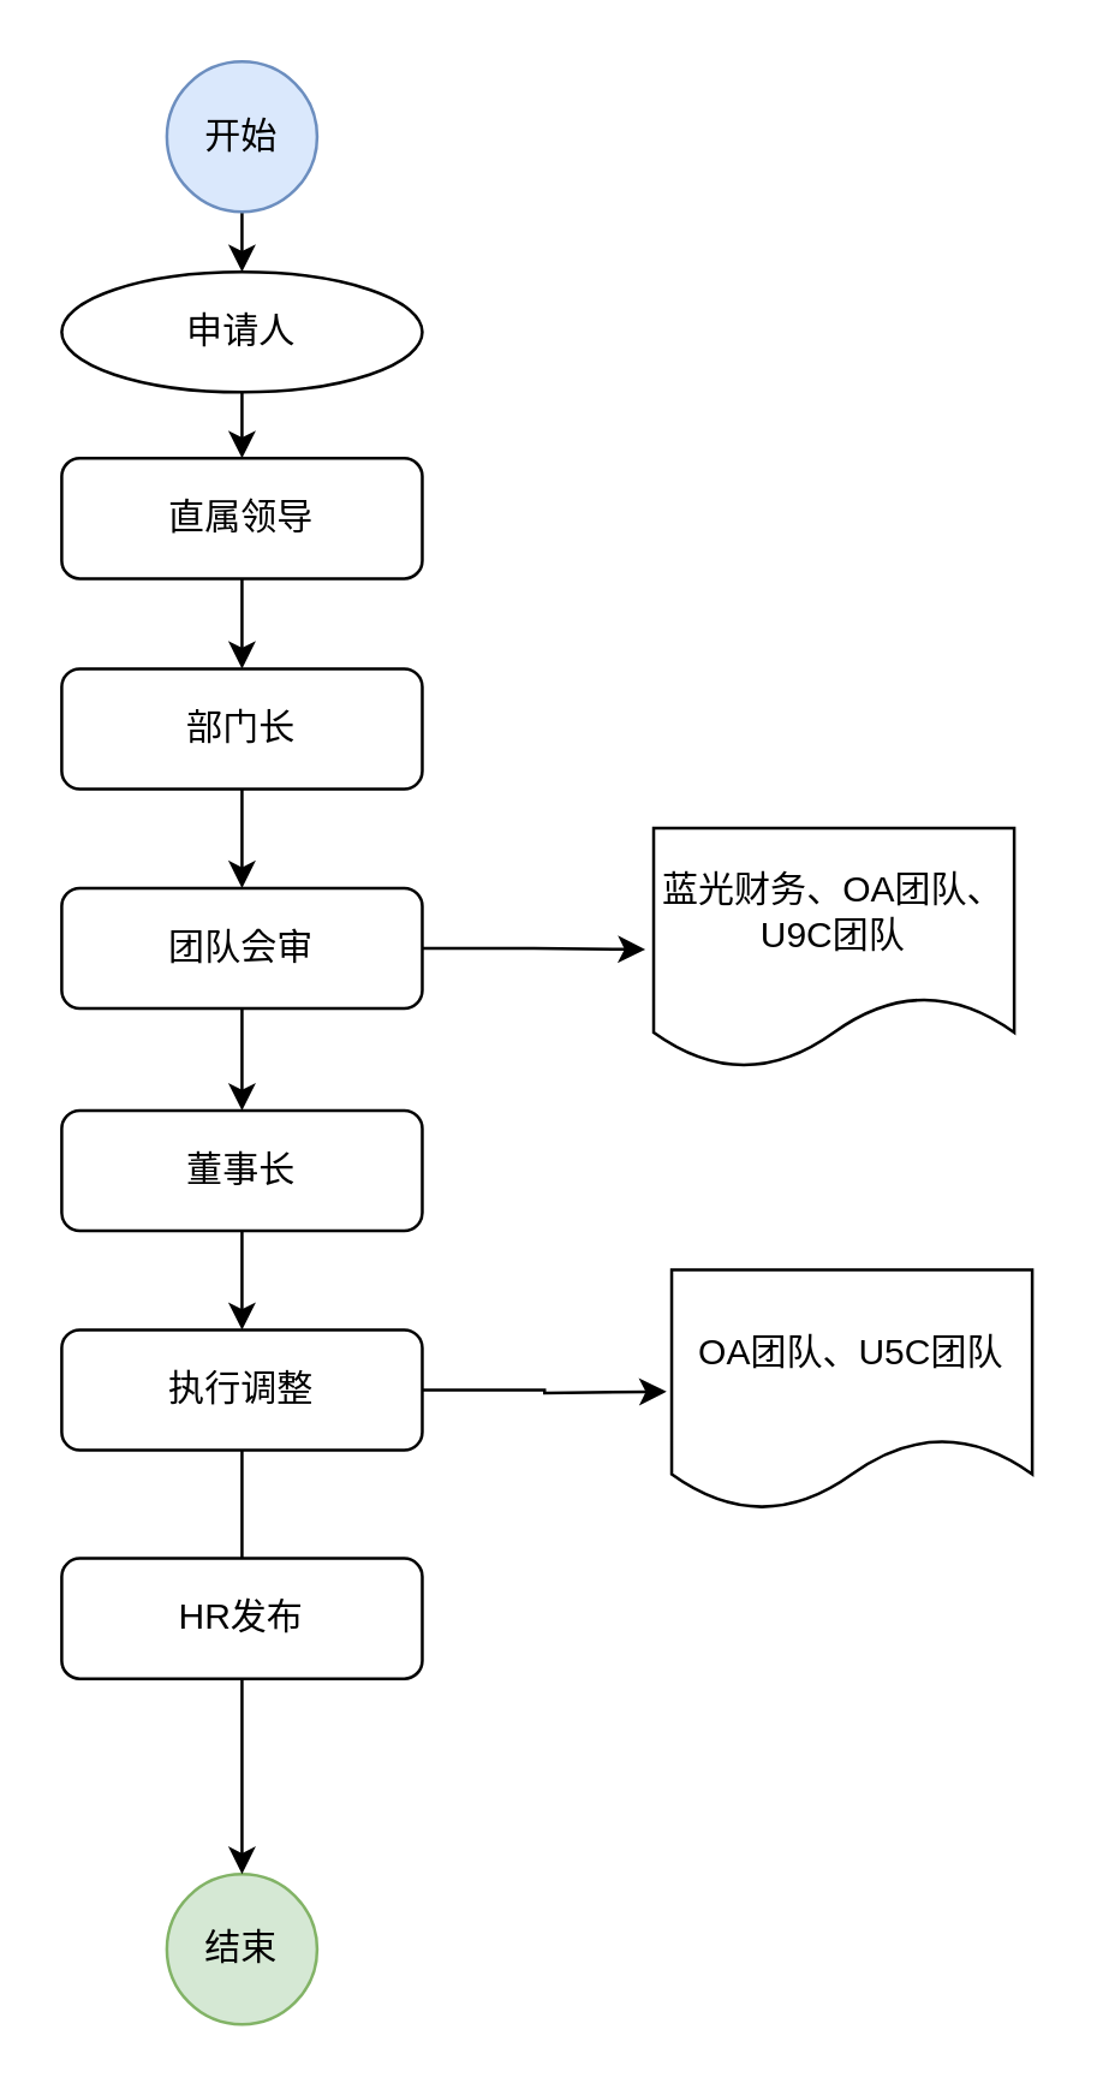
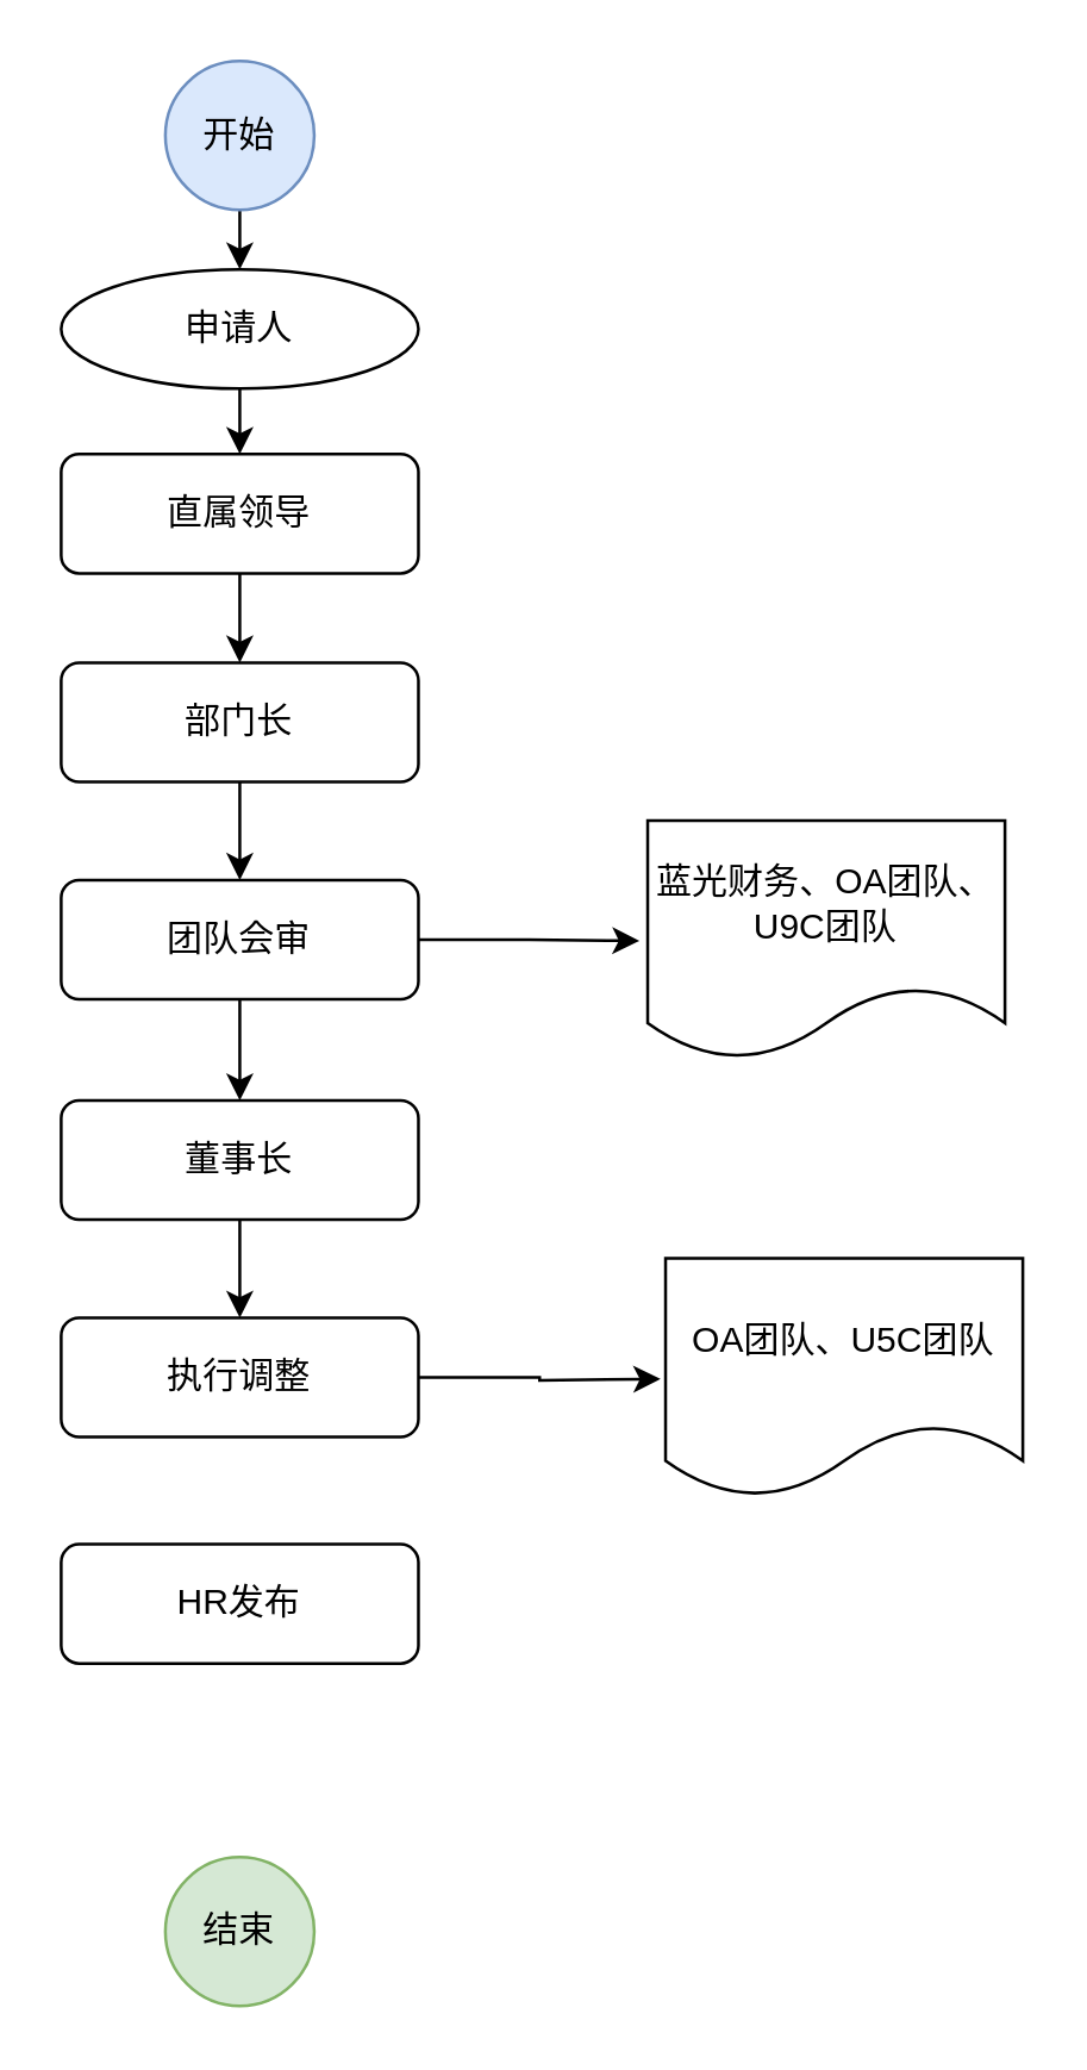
  <mxCell id="0" />
  <mxCell id="1" parent="0" />
  <mxCell id="2" style="edgeStyle=orthogonalEdgeStyle;rounded=0;orthogonalLoop=1;jettySize=auto;html=1;exitX=0.5;exitY=1;exitDx=0;exitDy=0;entryX=0.5;entryY=0;entryDx=0;entryDy=0;" parent="1" source="3" target="8" edge="1"><mxGeometry relative="1" as="geometry" /></mxCell>
  <mxCell id="3" value="申请人" style="ellipse;whiteSpace=wrap;html=1;fontSize=12;glass=0;strokeWidth=1;shadow=0;" parent="1" vertex="1"><mxGeometry x="20" y="90" width="120" height="40" as="geometry" /></mxCell>
  <mxCell id="4" style="edgeStyle=orthogonalEdgeStyle;rounded=0;orthogonalLoop=1;jettySize=auto;html=1;exitX=0.5;exitY=1;exitDx=0;exitDy=0;entryX=0.5;entryY=0;entryDx=0;entryDy=0;" parent="1" source="5" target="3" edge="1"><mxGeometry relative="1" as="geometry" /></mxCell>
  <mxCell id="5" value="开始" style="ellipse;whiteSpace=wrap;html=1;aspect=fixed;fillColor=#dae8fc;strokeColor=#6c8ebf;" parent="1" vertex="1"><mxGeometry x="55" y="20" width="50" height="50" as="geometry" /></mxCell>
  <mxCell id="6" value="结束" style="ellipse;whiteSpace=wrap;html=1;aspect=fixed;fillColor=#d5e8d4;strokeColor=#82b366;" parent="1" vertex="1"><mxGeometry x="55" y="623" width="50" height="50" as="geometry" /></mxCell>
  <mxCell id="7" style="edgeStyle=orthogonalEdgeStyle;rounded=0;orthogonalLoop=1;jettySize=auto;html=1;exitX=0.5;exitY=1;exitDx=0;exitDy=0;entryX=0.5;entryY=0;entryDx=0;entryDy=0;" parent="1" source="8" target="16" edge="1"><mxGeometry relative="1" as="geometry" /></mxCell>
  <mxCell id="8" value="直属领导" style="rounded=1;whiteSpace=wrap;html=1;fontSize=12;glass=0;strokeWidth=1;shadow=0;" parent="1" vertex="1"><mxGeometry x="20" y="152" width="120" height="40" as="geometry" /></mxCell>
  <mxCell id="9" style="edgeStyle=orthogonalEdgeStyle;rounded=0;orthogonalLoop=1;jettySize=auto;html=1;exitX=0.5;exitY=1;exitDx=0;exitDy=0;entryX=0.5;entryY=0;entryDx=0;entryDy=0;" parent="1" source="10" target="14" edge="1"><mxGeometry relative="1" as="geometry" /></mxCell>
  <mxCell id="10" value="董事长" style="rounded=1;whiteSpace=wrap;html=1;fontSize=12;glass=0;strokeWidth=1;shadow=0;" parent="1" vertex="1"><mxGeometry x="20" y="369" width="120" height="40" as="geometry" /></mxCell>
  <mxCell id="11" value="蓝光财务、OA团队、U9C团队" style="shape=document;whiteSpace=wrap;html=1;boundedLbl=1;" parent="1" vertex="1"><mxGeometry x="217" y="275" width="120" height="80" as="geometry" /></mxCell>
- <mxCell id="12" style="edgeStyle=orthogonalEdgeStyle;rounded=0;orthogonalLoop=1;jettySize=auto;html=1;exitX=0.5;exitY=1;exitDx=0;exitDy=0;entryX=0.5;entryY=0;entryDx=0;entryDy=0;" parent="1" source="14" target="6" edge="1"><mxGeometry relative="1" as="geometry" /></mxCell>
  <mxCell id="13" style="edgeStyle=orthogonalEdgeStyle;rounded=0;orthogonalLoop=1;jettySize=auto;html=1;exitX=1;exitY=0.5;exitDx=0;exitDy=0;" edge="1" parent="1" source="14"><mxGeometry relative="1" as="geometry"><mxPoint x="221.294" y="462.471" as="targetPoint" /></mxGeometry></mxCell>
  <mxCell id="14" value="执行调整" style="rounded=1;whiteSpace=wrap;html=1;fontSize=12;glass=0;strokeWidth=1;shadow=0;" parent="1" vertex="1"><mxGeometry x="20" y="442" width="120" height="40" as="geometry" /></mxCell>
  <mxCell id="15" style="edgeStyle=orthogonalEdgeStyle;rounded=0;orthogonalLoop=1;jettySize=auto;html=1;exitX=0.5;exitY=1;exitDx=0;exitDy=0;entryX=0.5;entryY=0;entryDx=0;entryDy=0;" parent="1" source="16" target="19" edge="1"><mxGeometry relative="1" as="geometry" /></mxCell>
  <mxCell id="16" value="部门长" style="rounded=1;whiteSpace=wrap;html=1;fontSize=12;glass=0;strokeWidth=1;shadow=0;" parent="1" vertex="1"><mxGeometry x="20" y="222" width="120" height="40" as="geometry" /></mxCell>
  <mxCell id="17" style="edgeStyle=orthogonalEdgeStyle;rounded=0;orthogonalLoop=1;jettySize=auto;html=1;exitX=0.5;exitY=1;exitDx=0;exitDy=0;" parent="1" source="19" target="10" edge="1"><mxGeometry relative="1" as="geometry" /></mxCell>
  <mxCell id="18" style="edgeStyle=orthogonalEdgeStyle;rounded=0;orthogonalLoop=1;jettySize=auto;html=1;exitX=1;exitY=0.5;exitDx=0;exitDy=0;" edge="1" parent="1" source="19"><mxGeometry relative="1" as="geometry"><mxPoint x="214.235" y="315.412" as="targetPoint" /></mxGeometry></mxCell>
  <mxCell id="19" value="团队会审" style="rounded=1;whiteSpace=wrap;html=1;fontSize=12;glass=0;strokeWidth=1;shadow=0;" parent="1" vertex="1"><mxGeometry x="20" y="295" width="120" height="40" as="geometry" /></mxCell>
  <mxCell id="20" value="HR发布" style="rounded=1;whiteSpace=wrap;html=1;fontSize=12;glass=0;strokeWidth=1;shadow=0;" vertex="1" parent="1"><mxGeometry x="20" y="518" width="120" height="40" as="geometry" /></mxCell>
  <mxCell id="21" value="OA团队、U5C团队" style="shape=document;whiteSpace=wrap;html=1;boundedLbl=1;" vertex="1" parent="1"><mxGeometry x="223" y="422" width="120" height="80" as="geometry" /></mxCell>
